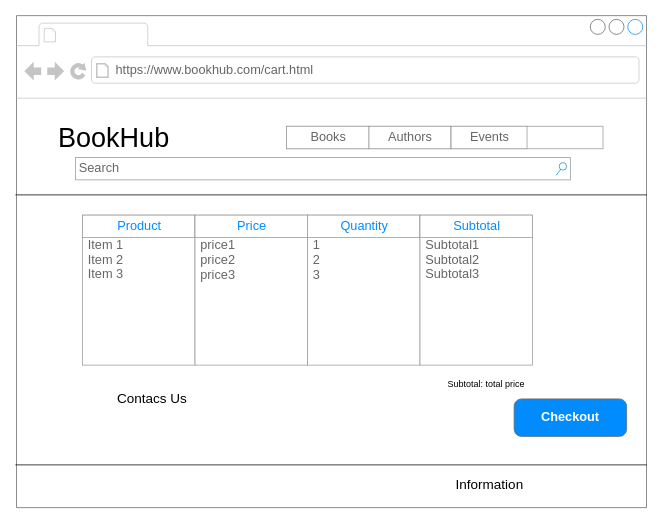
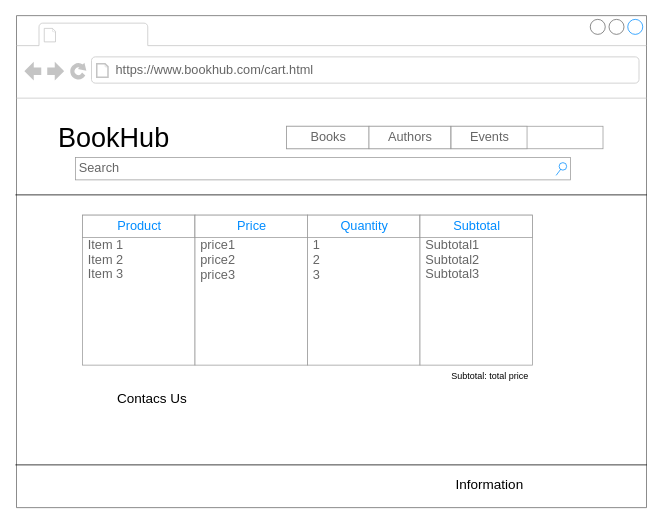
  <mxCell id="0" />
  <mxCell id="1" parent="0" />
  <mxCell id="2" value="" style="strokeWidth=1;shadow=0;dashed=0;align=center;html=1;shape=mxgraph.mockup.containers.browserWindow;rSize=0;fillColor=#ffffff;strokeColor=#666666;strokeColor2=#008cff;strokeColor3=#c4c4c4;mainText=,;recursiveResize=0;" vertex="1" parent="1"><mxGeometry x="21.5" y="20" width="840" height="656" as="geometry" /></mxCell>
  <mxCell id="3" value="" style="strokeWidth=1;shadow=0;dashed=0;align=center;html=1;shape=mxgraph.mockup.containers.anchor;fontSize=17;fontColor=#666666;align=left;" vertex="1" parent="2"><mxGeometry x="60" y="12" width="110" height="26" as="geometry" /></mxCell>
  <mxCell id="4" value="https://www.bookhub.com/cart.html&lt;br&gt;" style="strokeWidth=1;shadow=0;dashed=0;align=center;html=1;shape=mxgraph.mockup.containers.anchor;rSize=0;fontSize=17;fontColor=#666666;align=left;" vertex="1" parent="2"><mxGeometry x="130" y="60" width="250" height="26" as="geometry" /></mxCell>
  <mxCell id="5" value="Search" style="strokeWidth=1;shadow=0;dashed=0;align=center;html=1;shape=mxgraph.mockup.forms.searchBox;strokeColor=#999999;mainText=;fillColor=#ffffff;strokeColor2=#008cff;fontColor=#666666;fontSize=17;align=left;spacingLeft=3;" vertex="1" parent="2"><mxGeometry x="78.5" y="189" width="660" height="30" as="geometry" /></mxCell>
  <mxCell id="6" value="&lt;font style=&quot;font-size: 36px&quot;&gt;BookHub&lt;/font&gt;&lt;br&gt;" style="text;html=1;strokeColor=none;fillColor=none;align=center;verticalAlign=middle;whiteSpace=wrap;rounded=0;" vertex="1" parent="2"><mxGeometry x="41.5" y="132.5" width="177" height="60" as="geometry" /></mxCell>
  <mxCell id="7" value="" style="strokeWidth=1;shadow=0;dashed=0;align=center;html=1;shape=mxgraph.mockup.forms.rrect;rSize=0;strokeColor=#999999;fillColor=#ffffff;" vertex="1" parent="2"><mxGeometry x="360" y="147.5" width="422" height="30" as="geometry" /></mxCell>
  <mxCell id="8" value="Books" style="strokeColor=inherit;fillColor=inherit;gradientColor=inherit;strokeWidth=1;shadow=0;dashed=0;align=center;html=1;shape=mxgraph.mockup.forms.rrect;rSize=0;fontSize=17;fontColor=#666666;" vertex="1" parent="7"><mxGeometry width="110" height="30" as="geometry" /></mxCell>
  <mxCell id="9" value="Authors" style="strokeColor=inherit;fillColor=inherit;gradientColor=inherit;strokeWidth=1;shadow=0;dashed=0;align=center;html=1;shape=mxgraph.mockup.forms.rrect;rSize=0;fontSize=17;fontColor=#666666;" vertex="1" parent="7"><mxGeometry x="110" width="109" height="30" as="geometry" /></mxCell>
  <mxCell id="10" value="Events" style="strokeColor=inherit;fillColor=inherit;gradientColor=inherit;strokeWidth=1;shadow=0;dashed=0;align=center;html=1;shape=mxgraph.mockup.forms.rrect;rSize=0;fontSize=17;fontColor=#666666;" vertex="1" parent="7"><mxGeometry x="219.44" width="101.28" height="30" as="geometry" /></mxCell>
  <mxCell id="11" value="&lt;font style=&quot;font-size: 18px&quot;&gt;Contacs Us&lt;/font&gt;&lt;br&gt;" style="text;html=1;strokeColor=none;fillColor=none;align=center;verticalAlign=middle;whiteSpace=wrap;rounded=0;" vertex="1" parent="2"><mxGeometry x="121" y="491" width="119" height="40" as="geometry" /></mxCell>
  <mxCell id="12" value="&lt;font style=&quot;font-size: 18px&quot;&gt;Information&lt;/font&gt;&lt;br&gt;" style="text;html=1;strokeColor=none;fillColor=none;align=center;verticalAlign=middle;whiteSpace=wrap;rounded=0;" vertex="1" parent="2"><mxGeometry x="571" y="606" width="119" height="40" as="geometry" /></mxCell>
  <mxCell id="13" value="" style="strokeWidth=1;shadow=0;dashed=0;align=center;html=1;shape=mxgraph.mockup.forms.rrect;rSize=0;strokeColor=#999999;fillColor=#ffffff;" vertex="1" parent="2"><mxGeometry x="88" y="266" width="150" height="200" as="geometry" /></mxCell>
  <mxCell id="14" value="Product" style="strokeWidth=1;shadow=0;dashed=0;align=center;html=1;shape=mxgraph.mockup.forms.rrect;rSize=0;strokeColor=#999999;fontColor=#008cff;fontSize=17;fillColor=#ffffff;resizeWidth=1;" vertex="1" parent="13"><mxGeometry width="150" height="30" relative="1" as="geometry" /></mxCell>
  <mxCell id="15" value="Item 1" style="strokeWidth=1;shadow=0;dashed=0;align=center;html=1;shape=mxgraph.mockup.forms.anchor;fontSize=17;fontColor=#666666;align=left;spacingLeft=5;resizeWidth=1;" vertex="1" parent="13"><mxGeometry width="150" height="20" relative="1" as="geometry"><mxPoint y="30" as="offset" /></mxGeometry></mxCell>
  <mxCell id="16" value="Item 2" style="strokeWidth=1;shadow=0;dashed=0;align=center;html=1;shape=mxgraph.mockup.forms.anchor;fontSize=17;fontColor=#666666;align=left;spacingLeft=5;resizeWidth=1;" vertex="1" parent="13"><mxGeometry width="150" height="20" relative="1" as="geometry"><mxPoint y="50" as="offset" /></mxGeometry></mxCell>
  <mxCell id="17" value="Item 3" style="strokeWidth=1;shadow=0;dashed=0;align=center;html=1;shape=mxgraph.mockup.forms.anchor;fontSize=17;fontColor=#666666;align=left;spacingLeft=5;resizeWidth=1;" vertex="1" parent="13"><mxGeometry width="150" height="20" relative="1" as="geometry"><mxPoint y="69" as="offset" /></mxGeometry></mxCell>
  <mxCell id="18" value="" style="strokeWidth=1;shadow=0;dashed=0;align=center;html=1;shape=mxgraph.mockup.forms.rrect;rSize=0;strokeColor=#999999;fillColor=#ffffff;" vertex="1" parent="2"><mxGeometry x="238" y="266" width="150" height="200" as="geometry" /></mxCell>
  <mxCell id="19" value="Price" style="strokeWidth=1;shadow=0;dashed=0;align=center;html=1;shape=mxgraph.mockup.forms.rrect;rSize=0;strokeColor=#999999;fontColor=#008cff;fontSize=17;fillColor=#ffffff;resizeWidth=1;" vertex="1" parent="18"><mxGeometry width="150" height="30" relative="1" as="geometry" /></mxCell>
  <mxCell id="20" value="price1" style="strokeWidth=1;shadow=0;dashed=0;align=center;html=1;shape=mxgraph.mockup.forms.anchor;fontSize=17;fontColor=#666666;align=left;spacingLeft=5;resizeWidth=1;" vertex="1" parent="18"><mxGeometry width="150" height="20" relative="1" as="geometry"><mxPoint y="30" as="offset" /></mxGeometry></mxCell>
  <mxCell id="21" value="price2" style="strokeWidth=1;shadow=0;dashed=0;align=center;html=1;shape=mxgraph.mockup.forms.anchor;fontSize=17;fontColor=#666666;align=left;spacingLeft=5;resizeWidth=1;" vertex="1" parent="18"><mxGeometry width="150" height="20" relative="1" as="geometry"><mxPoint y="50" as="offset" /></mxGeometry></mxCell>
  <mxCell id="22" value="" style="strokeWidth=1;shadow=0;dashed=0;align=center;html=1;shape=mxgraph.mockup.forms.anchor;fontSize=17;fontColor=#666666;align=left;spacingLeft=5;resizeWidth=1;" vertex="1" parent="18"><mxGeometry width="150" height="20" relative="1" as="geometry"><mxPoint y="90" as="offset" /></mxGeometry></mxCell>
  <mxCell id="23" value="price3" style="strokeWidth=1;shadow=0;dashed=0;align=center;html=1;shape=mxgraph.mockup.forms.anchor;fontSize=17;fontColor=#666666;align=left;spacingLeft=5;resizeWidth=1;" vertex="1" parent="18"><mxGeometry y="21" width="150" height="20" as="geometry"><mxPoint y="50" as="offset" /></mxGeometry></mxCell>
  <mxCell id="24" value="" style="strokeWidth=1;shadow=0;dashed=0;align=center;html=1;shape=mxgraph.mockup.forms.rrect;rSize=0;strokeColor=#999999;fillColor=#ffffff;" vertex="1" parent="2"><mxGeometry x="388" y="266" width="150" height="200" as="geometry" /></mxCell>
  <mxCell id="25" value="Quantity" style="strokeWidth=1;shadow=0;dashed=0;align=center;html=1;shape=mxgraph.mockup.forms.rrect;rSize=0;strokeColor=#999999;fontColor=#008cff;fontSize=17;fillColor=#ffffff;resizeWidth=1;" vertex="1" parent="24"><mxGeometry width="150" height="30" relative="1" as="geometry" /></mxCell>
  <mxCell id="26" value="1" style="strokeWidth=1;shadow=0;dashed=0;align=center;html=1;shape=mxgraph.mockup.forms.anchor;fontSize=17;fontColor=#666666;align=left;spacingLeft=5;resizeWidth=1;" vertex="1" parent="24"><mxGeometry width="150" height="20" relative="1" as="geometry"><mxPoint y="30" as="offset" /></mxGeometry></mxCell>
  <mxCell id="27" value="2" style="strokeWidth=1;shadow=0;dashed=0;align=center;html=1;shape=mxgraph.mockup.forms.anchor;fontSize=17;fontColor=#666666;align=left;spacingLeft=5;resizeWidth=1;" vertex="1" parent="24"><mxGeometry width="150" height="20" relative="1" as="geometry"><mxPoint y="50" as="offset" /></mxGeometry></mxCell>
  <mxCell id="28" value="" style="strokeWidth=1;shadow=0;dashed=0;align=center;html=1;shape=mxgraph.mockup.forms.anchor;fontSize=17;fontColor=#666666;align=left;spacingLeft=5;resizeWidth=1;" vertex="1" parent="24"><mxGeometry width="150" height="20" relative="1" as="geometry"><mxPoint y="90" as="offset" /></mxGeometry></mxCell>
  <mxCell id="29" value="3" style="strokeWidth=1;shadow=0;dashed=0;align=center;html=1;shape=mxgraph.mockup.forms.anchor;fontSize=17;fontColor=#666666;align=left;spacingLeft=5;resizeWidth=1;" vertex="1" parent="24"><mxGeometry y="21" width="150" height="20" as="geometry"><mxPoint y="50" as="offset" /></mxGeometry></mxCell>
  <mxCell id="30" value="" style="strokeWidth=1;shadow=0;dashed=0;align=center;html=1;shape=mxgraph.mockup.forms.rrect;rSize=0;strokeColor=#999999;fillColor=#ffffff;" vertex="1" parent="2"><mxGeometry x="538" y="266" width="150" height="200" as="geometry" /></mxCell>
  <mxCell id="31" value="Subtotal" style="strokeWidth=1;shadow=0;dashed=0;align=center;html=1;shape=mxgraph.mockup.forms.rrect;rSize=0;strokeColor=#999999;fontColor=#008cff;fontSize=17;fillColor=#ffffff;resizeWidth=1;" vertex="1" parent="30"><mxGeometry width="150" height="30" relative="1" as="geometry" /></mxCell>
  <mxCell id="32" value="" style="strokeWidth=1;shadow=0;dashed=0;align=center;html=1;shape=mxgraph.mockup.forms.anchor;fontSize=17;fontColor=#666666;align=left;spacingLeft=5;resizeWidth=1;" vertex="1" parent="30"><mxGeometry width="150" height="20" relative="1" as="geometry"><mxPoint y="90" as="offset" /></mxGeometry></mxCell>
- <mxCell id="33" value="Checkout" style="strokeWidth=1;shadow=0;dashed=0;align=center;html=1;shape=mxgraph.mockup.buttons.button;strokeColor=#666666;fontColor=#ffffff;mainText=;buttonStyle=round;fontSize=17;fontStyle=1;fillColor=#008cff;whiteSpace=wrap;" vertex="1" parent="2"><mxGeometry x="663.5" y="511" width="150" height="50" as="geometry" /></mxCell>
- <mxCell id="34" value="Subtotal: total price" style="text;html=1;strokeColor=none;fillColor=none;align=center;verticalAlign=middle;whiteSpace=wrap;rounded=0;" vertex="1" parent="2"><mxGeometry x="556" y="481" width="140" height="20" as="geometry" /></mxCell>
+ <mxCell id="34" value="Subtotal: total price" style="text;html=1;strokeColor=none;fillColor=none;align=center;verticalAlign=middle;whiteSpace=wrap;rounded=0;" vertex="1" parent="2"><mxGeometry x="561" y="471" width="140" height="20" as="geometry" /></mxCell>
  <mxCell id="35" value="" style="endArrow=none;html=1;entryX=0;entryY=0.419;entryDx=0;entryDy=0;entryPerimeter=0;" edge="1" parent="1"><mxGeometry width="50" height="50" relative="1" as="geometry"><mxPoint x="862" y="259" as="sourcePoint" /><mxPoint x="20" y="259" as="targetPoint" /></mxGeometry></mxCell>
  <mxCell id="36" value="" style="endArrow=none;html=1;entryX=0;entryY=0.419;entryDx=0;entryDy=0;entryPerimeter=0;" edge="1" parent="1"><mxGeometry width="50" height="50" relative="1" as="geometry"><mxPoint x="862" y="619" as="sourcePoint" /><mxPoint x="20" y="619" as="targetPoint" /></mxGeometry></mxCell>
  <mxCell id="37" value="Subtotal1" style="strokeWidth=1;shadow=0;dashed=0;align=center;html=1;shape=mxgraph.mockup.forms.anchor;fontSize=17;fontColor=#666666;align=left;spacingLeft=5;resizeWidth=1;" vertex="1" parent="1"><mxGeometry x="559.5" y="287" width="150" height="20" as="geometry"><mxPoint y="30" as="offset" /></mxGeometry></mxCell>
  <mxCell id="38" value="Subtotal2" style="strokeWidth=1;shadow=0;dashed=0;align=center;html=1;shape=mxgraph.mockup.forms.anchor;fontSize=17;fontColor=#666666;align=left;spacingLeft=5;resizeWidth=1;" vertex="1" parent="1"><mxGeometry x="559.5" y="287" width="150" height="20" as="geometry"><mxPoint y="50" as="offset" /></mxGeometry></mxCell>
  <mxCell id="39" value="Subtotal3" style="strokeWidth=1;shadow=0;dashed=0;align=center;html=1;shape=mxgraph.mockup.forms.anchor;fontSize=17;fontColor=#666666;align=left;spacingLeft=5;resizeWidth=1;" vertex="1" parent="1"><mxGeometry x="559.5" y="286" width="150" height="20" as="geometry"><mxPoint y="69" as="offset" /></mxGeometry></mxCell>
